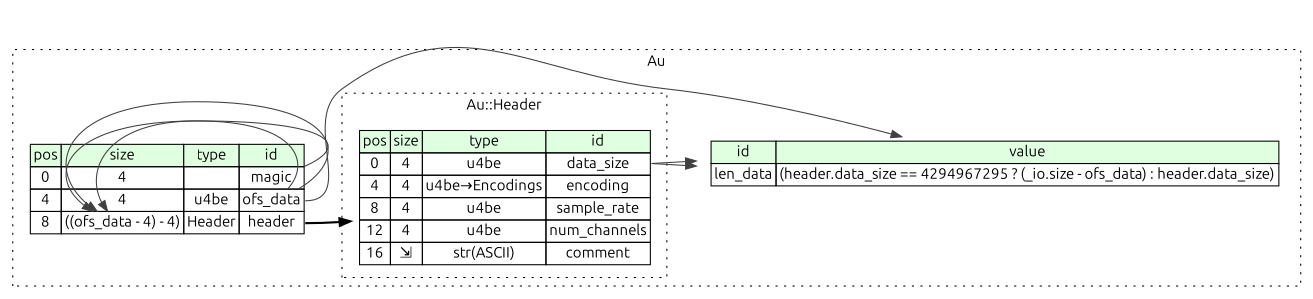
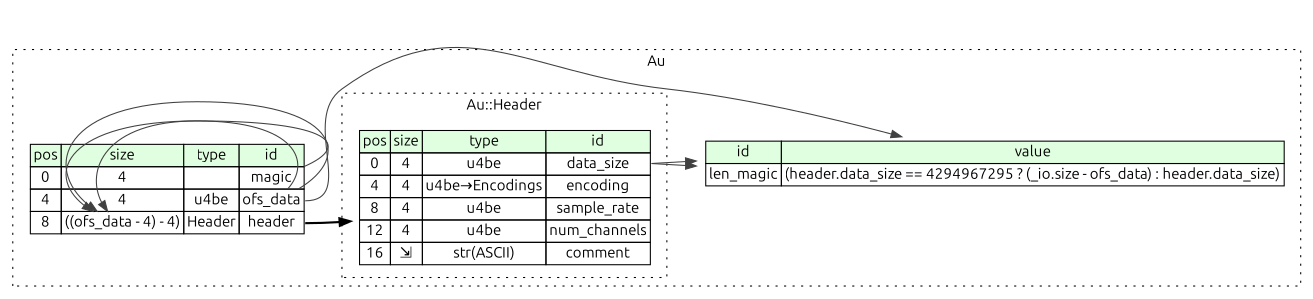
  digraph {
    rankdir=LR
    fontname=Ubuntu
    node [shape=plaintext fontname=Ubuntu]
    edge [color="#404040" tailport=ofs_data_type fontname=Ubuntu]
    n1 [label=<<TABLE BORDER="0" CELLBORDER="1" CELLSPACING="0"> 				<TR><TD BGCOLOR="#E0FFE0">pos</TD><TD BGCOLOR="#E0FFE0">size</TD><TD BGCOLOR="#E0FFE0">type</TD><TD BGCOLOR="#E0FFE0">id</TD></TR> 				<TR><TD PORT="data_size_pos">0</TD><TD PORT="data_size_size">4</TD><TD>u4be</TD><TD PORT="data_size_type">data_size</TD></TR> 				<TR><TD PORT="encoding_pos">4</TD><TD PORT="encoding_size">4</TD><TD>u4be→Encodings</TD><TD PORT="encoding_type">encoding</TD></TR> 				<TR><TD PORT="sample_rate_pos">8</TD><TD PORT="sample_rate_size">4</TD><TD>u4be</TD><TD PORT="sample_rate_type">sample_rate</TD></TR> 				<TR><TD PORT="num_channels_pos">12</TD><TD PORT="num_channels_size">4</TD><TD>u4be</TD><TD PORT="num_channels_type">num_channels</TD></TR> 				<TR><TD PORT="comment_pos">16</TD><TD PORT="comment_size">⇲</TD><TD>str(ASCII)</TD><TD PORT="comment_type">comment</TD></TR> 			</TABLE>>]
    n2 [label=<<TABLE BORDER="0" CELLBORDER="1" CELLSPACING="0"> 			<TR><TD BGCOLOR="#E0FFE0">pos</TD><TD BGCOLOR="#E0FFE0">size</TD><TD BGCOLOR="#E0FFE0">type</TD><TD BGCOLOR="#E0FFE0">id</TD></TR> 			<TR><TD PORT="magic_pos">0</TD><TD PORT="magic_size">4</TD><TD></TD><TD PORT="magic_type">magic</TD></TR> 			<TR><TD PORT="ofs_data_pos">4</TD><TD PORT="ofs_data_size">4</TD><TD>u4be</TD><TD PORT="ofs_data_type">ofs_data</TD></TR> 			<TR><TD PORT="header_pos">8</TD><TD PORT="header_size">((ofs_data - 4) - 4)</TD><TD>Header</TD><TD PORT="header_type">header</TD></TR> 		</TABLE>>]
-   n3 [label=<<TABLE BORDER="0" CELLBORDER="1" CELLSPACING="0"> 			<TR><TD BGCOLOR="#E0FFE0">id</TD><TD BGCOLOR="#E0FFE0">value</TD></TR> 			<TR><TD>len_data</TD><TD>(header.data_size == 4294967295 ? (_io.size - ofs_data) : header.data_size)</TD></TR> 		</TABLE>>]
+   n3 [label=<<TABLE BORDER="0" CELLBORDER="1" CELLSPACING="0"> 			<TR><TD BGCOLOR="#E0FFE0">id</TD><TD BGCOLOR="#E0FFE0">value</TD></TR> 			<TR><TD>len_magic</TD><TD>(header.data_size == 4294967295 ? (_io.size - ofs_data) : header.data_size)</TD></TR> 		</TABLE>>]
    subgraph cluster_1 {
      label=Au
      style=dotted
      n2
      n3
      subgraph cluster_2 {
        label="Au::Header"
        style=dotted
        n1
      }
    }
    n1 -> n3 [tailport=data_size_type]
    n1 -> n3 [tailport=data_size_type]
    n2 -> n1 [style=bold tailport=header_type color=""]
    n2 -> n2 [headport=header_size]
    n2 -> n2 [headport=header_size tailport=magic_type]
    n2 -> n2 [headport=header_size]
    n2 -> n3
  }
